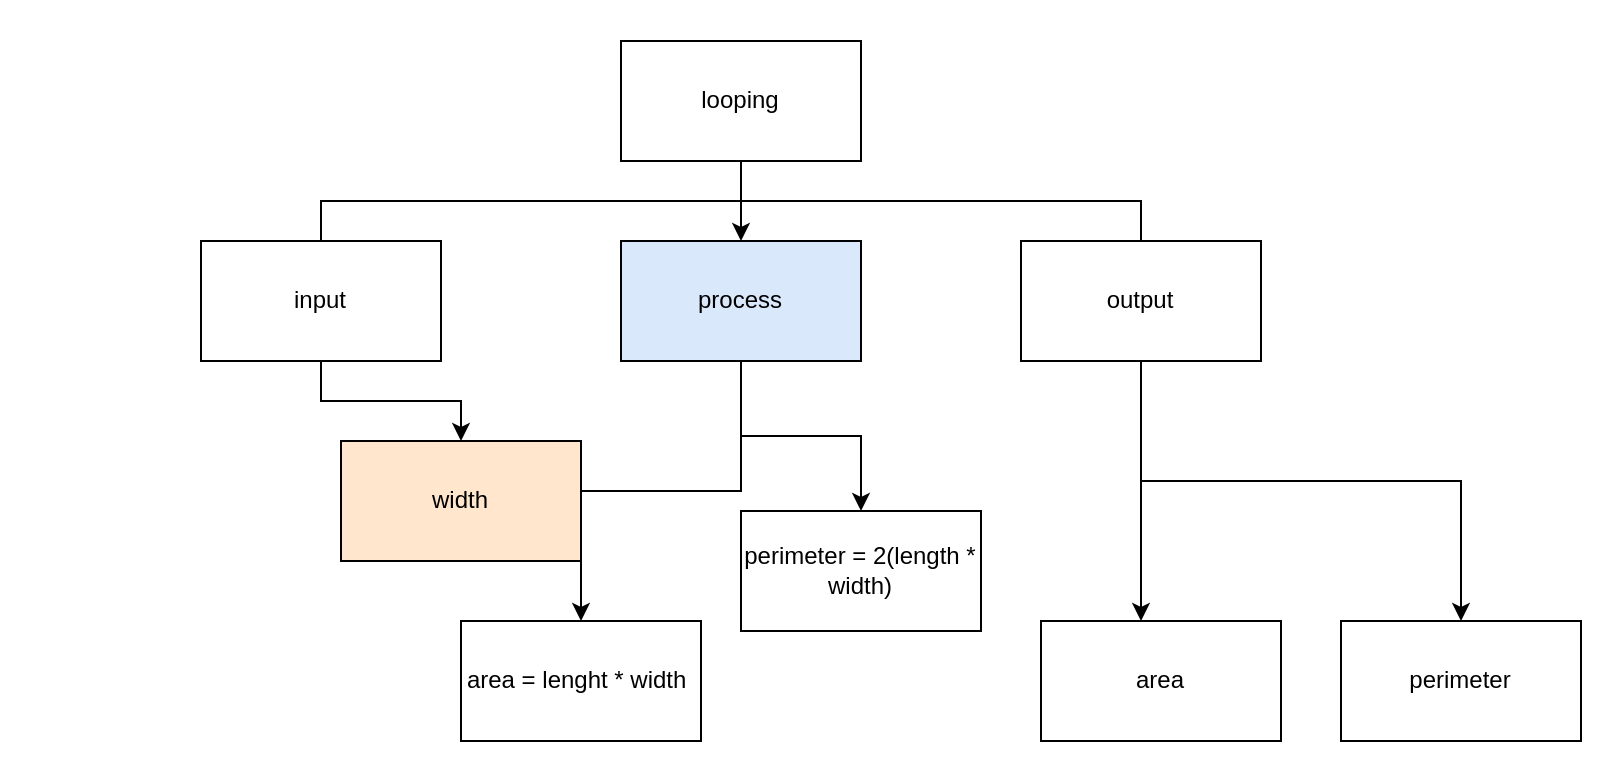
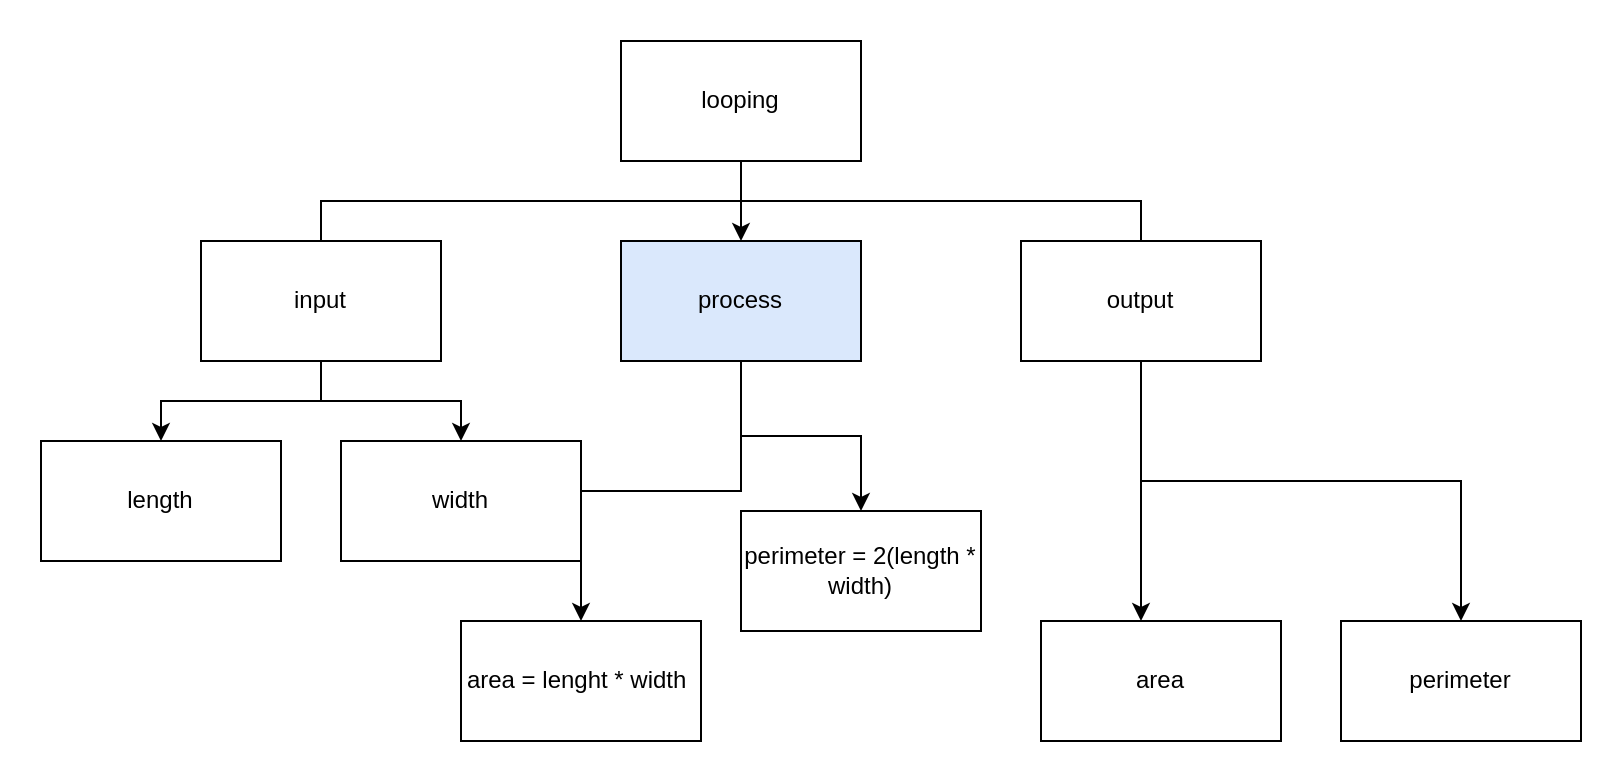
  <mxCell id="0" />
  <mxCell id="1" parent="0" />
  <mxCell id="2" style="edgeStyle=orthogonalEdgeStyle;html=1;" edge="1" parent="1" source="3" target="10"><mxGeometry relative="1" as="geometry" /></mxCell>
  <mxCell id="3" value="looping" style="rounded=0;whiteSpace=wrap;html=1;" vertex="1" parent="1"><mxGeometry x="310" y="20" width="120" height="60" as="geometry" /></mxCell>
+ <mxCell id="4" style="edgeStyle=orthogonalEdgeStyle;html=1;rounded=0;" edge="1" parent="1" source="7" target="15"><mxGeometry relative="1" as="geometry" /></mxCell>
  <mxCell id="5" style="edgeStyle=orthogonalEdgeStyle;html=1;rounded=0;" edge="1" parent="1" source="7" target="14"><mxGeometry relative="1" as="geometry" /></mxCell>
  <mxCell id="6" value="" style="edgeStyle=orthogonalEdgeStyle;html=1;rounded=0;" edge="1" parent="1" source="7"><mxGeometry relative="1" as="geometry"><mxPoint x="570" y="130" as="targetPoint" /><Array as="points"><mxPoint x="160" y="100" /><mxPoint x="570" y="100" /></Array></mxGeometry></mxCell>
  <mxCell id="7" value="input" style="rounded=0;whiteSpace=wrap;html=1;" vertex="1" parent="1"><mxGeometry x="100" y="120" width="120" height="60" as="geometry" /></mxCell>
  <mxCell id="8" style="edgeStyle=orthogonalEdgeStyle;html=1;entryX=0.5;entryY=0;entryDx=0;entryDy=0;rounded=0;" edge="1" parent="1" source="10" target="17"><mxGeometry relative="1" as="geometry" /></mxCell>
  <mxCell id="9" style="edgeStyle=orthogonalEdgeStyle;html=1;rounded=0;" edge="1" parent="1" source="10" target="16"><mxGeometry relative="1" as="geometry" /></mxCell>
  <mxCell id="10" value="process" style="rounded=0;whiteSpace=wrap;html=1;fillColor=#dae8fc;" vertex="1" parent="1"><mxGeometry x="310" y="120" width="120" height="60" as="geometry" /></mxCell>
  <mxCell id="11" style="edgeStyle=orthogonalEdgeStyle;shape=connector;rounded=0;html=1;labelBackgroundColor=default;fontFamily=Helvetica;fontSize=11;fontColor=default;endArrow=classic;strokeColor=default;" edge="1" parent="1" source="13" target="18"><mxGeometry relative="1" as="geometry"><Array as="points"><mxPoint x="570" y="270" /><mxPoint x="570" y="270" /></Array></mxGeometry></mxCell>
  <mxCell id="12" style="edgeStyle=orthogonalEdgeStyle;shape=connector;rounded=0;html=1;labelBackgroundColor=default;fontFamily=Helvetica;fontSize=11;fontColor=default;endArrow=classic;strokeColor=default;" edge="1" parent="1" source="13" target="19"><mxGeometry relative="1" as="geometry"><Array as="points"><mxPoint x="570" y="240" /><mxPoint x="730" y="240" /></Array></mxGeometry></mxCell>
  <mxCell id="13" value="output&lt;br&gt;" style="rounded=0;whiteSpace=wrap;html=1;" vertex="1" parent="1"><mxGeometry x="510" y="120" width="120" height="60" as="geometry" /></mxCell>
- <mxCell id="14" value="width&lt;br&gt;" style="rounded=0;whiteSpace=wrap;html=1;fillColor=#ffe6cc;" vertex="1" parent="1"><mxGeometry x="170" y="220" width="120" height="60" as="geometry" /></mxCell>
+ <mxCell id="14" value="width&lt;br&gt;" style="rounded=0;whiteSpace=wrap;html=1;" vertex="1" parent="1"><mxGeometry x="170" y="220" width="120" height="60" as="geometry" /></mxCell>
+ <mxCell id="15" value="length" style="rounded=0;whiteSpace=wrap;html=1;" vertex="1" parent="1"><mxGeometry x="20" y="220" width="120" height="60" as="geometry" /></mxCell>
  <mxCell id="16" value="perimeter = 2(length * width)" style="rounded=0;whiteSpace=wrap;html=1;" vertex="1" parent="1"><mxGeometry x="370" y="255" width="120" height="60" as="geometry" /></mxCell>
  <mxCell id="17" value="area = lenght * width&amp;nbsp;" style="rounded=0;whiteSpace=wrap;html=1;" vertex="1" parent="1"><mxGeometry x="230" y="310" width="120" height="60" as="geometry" /></mxCell>
  <mxCell id="18" value="area" style="rounded=0;whiteSpace=wrap;html=1;" vertex="1" parent="1"><mxGeometry x="520" y="310" width="120" height="60" as="geometry" /></mxCell>
  <mxCell id="19" value="perimeter" style="rounded=0;whiteSpace=wrap;html=1;" vertex="1" parent="1"><mxGeometry x="670" y="310" width="120" height="60" as="geometry" /></mxCell>
